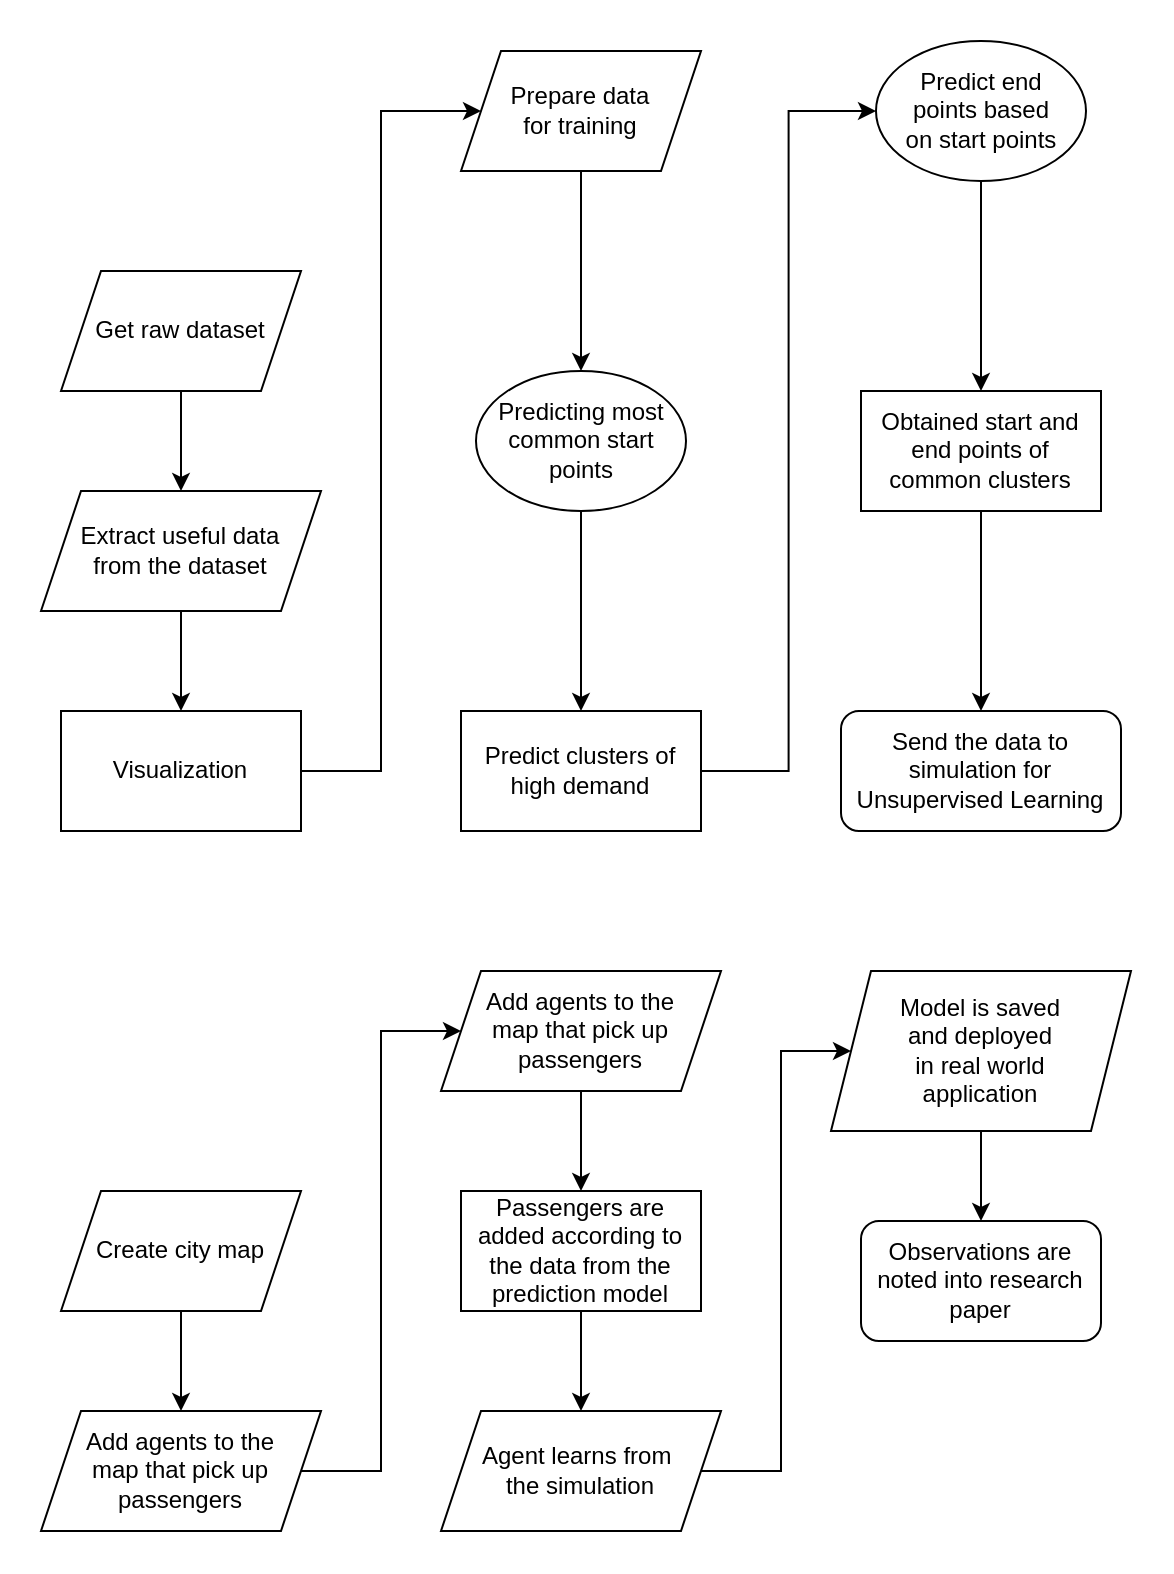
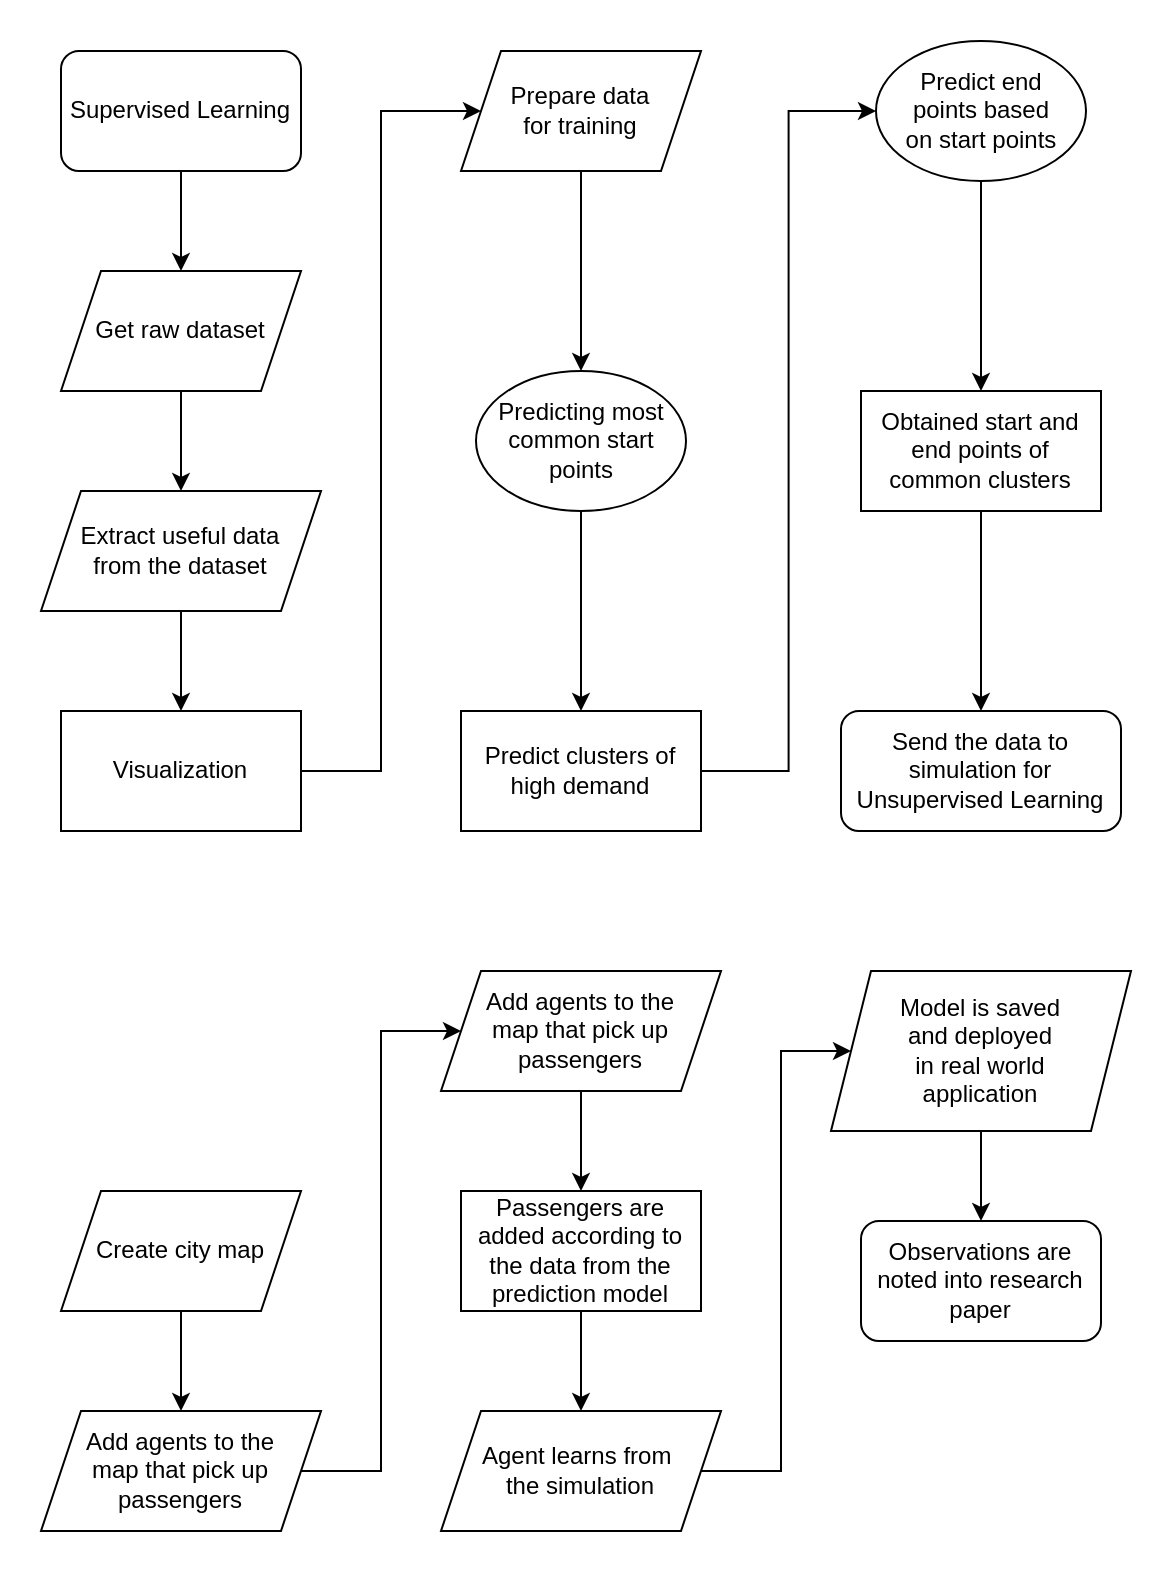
  <mxCell id="0" />
  <mxCell id="1" parent="0" />
  <mxCell id="2" value="" style="edgeStyle=orthogonalEdgeStyle;rounded=0;orthogonalLoop=1;jettySize=auto;html=1;" edge="1" parent="1" source="3" target="7"><mxGeometry relative="1" as="geometry" /></mxCell>
  <mxCell id="3" value="Get raw dataset" style="shape=parallelogram;perimeter=parallelogramPerimeter;whiteSpace=wrap;html=1;fixedSize=1;" vertex="1" parent="1"><mxGeometry x="30" y="135" width="120" height="60" as="geometry" /></mxCell>
+ <mxCell id="4" value="" style="edgeStyle=orthogonalEdgeStyle;rounded=0;orthogonalLoop=1;jettySize=auto;html=1;" edge="1" parent="1" source="5" target="3"><mxGeometry relative="1" as="geometry" /></mxCell>
+ <mxCell id="5" value="Supervised Learning" style="rounded=1;whiteSpace=wrap;html=1;" vertex="1" parent="1"><mxGeometry x="30" y="25" width="120" height="60" as="geometry" /></mxCell>
  <mxCell id="6" value="" style="edgeStyle=orthogonalEdgeStyle;rounded=0;orthogonalLoop=1;jettySize=auto;html=1;" edge="1" parent="1" source="7" target="9"><mxGeometry relative="1" as="geometry" /></mxCell>
  <mxCell id="7" value="Extract useful data&lt;div&gt;from the dataset&lt;/div&gt;" style="shape=parallelogram;perimeter=parallelogramPerimeter;whiteSpace=wrap;html=1;fixedSize=1;" vertex="1" parent="1"><mxGeometry x="20" y="245" width="140" height="60" as="geometry" /></mxCell>
  <mxCell id="8" value="" style="edgeStyle=orthogonalEdgeStyle;rounded=0;orthogonalLoop=1;jettySize=auto;html=1;entryX=0;entryY=0.5;entryDx=0;entryDy=0;" edge="1" parent="1" source="9" target="11"><mxGeometry relative="1" as="geometry"><Array as="points"><mxPoint x="190" y="385" /><mxPoint x="190" y="55" /></Array></mxGeometry></mxCell>
  <mxCell id="9" value="Visualization" style="rounded=0;whiteSpace=wrap;html=1;" vertex="1" parent="1"><mxGeometry x="30" y="355" width="120" height="60" as="geometry" /></mxCell>
  <mxCell id="10" value="" style="edgeStyle=orthogonalEdgeStyle;rounded=0;orthogonalLoop=1;jettySize=auto;html=1;" edge="1" parent="1" source="11" target="13"><mxGeometry relative="1" as="geometry" /></mxCell>
  <mxCell id="11" value="Prepare data&lt;div&gt;for training&lt;/div&gt;" style="shape=parallelogram;perimeter=parallelogramPerimeter;whiteSpace=wrap;html=1;fixedSize=1;rounded=0;" vertex="1" parent="1"><mxGeometry x="230" y="25" width="120" height="60" as="geometry" /></mxCell>
  <mxCell id="12" value="" style="edgeStyle=orthogonalEdgeStyle;rounded=0;orthogonalLoop=1;jettySize=auto;html=1;" edge="1" parent="1" source="13" target="15"><mxGeometry relative="1" as="geometry" /></mxCell>
  <mxCell id="13" value="Predicting most common start points" style="ellipse;whiteSpace=wrap;html=1;" vertex="1" parent="1"><mxGeometry x="237.5" y="185" width="105" height="70" as="geometry" /></mxCell>
  <mxCell id="14" value="" style="edgeStyle=orthogonalEdgeStyle;rounded=0;orthogonalLoop=1;jettySize=auto;html=1;entryX=0;entryY=0.5;entryDx=0;entryDy=0;" edge="1" parent="1" source="15" target="17"><mxGeometry relative="1" as="geometry" /></mxCell>
  <mxCell id="15" value="Predict clusters of high demand" style="rounded=0;whiteSpace=wrap;html=1;" vertex="1" parent="1"><mxGeometry x="230" y="355" width="120" height="60" as="geometry" /></mxCell>
  <mxCell id="16" value="" style="edgeStyle=orthogonalEdgeStyle;rounded=0;orthogonalLoop=1;jettySize=auto;html=1;" edge="1" parent="1" source="17" target="19"><mxGeometry relative="1" as="geometry" /></mxCell>
  <mxCell id="17" value="Predict end&lt;div&gt;points&amp;nbsp;&lt;span style=&quot;background-color: initial;&quot;&gt;based&lt;/span&gt;&lt;div&gt;on start&amp;nbsp;&lt;span style=&quot;background-color: initial;&quot;&gt;points&lt;/span&gt;&lt;/div&gt;&lt;/div&gt;" style="ellipse;whiteSpace=wrap;html=1;" vertex="1" parent="1"><mxGeometry x="437.5" y="20" width="105" height="70" as="geometry" /></mxCell>
  <mxCell id="18" value="" style="edgeStyle=orthogonalEdgeStyle;rounded=0;orthogonalLoop=1;jettySize=auto;html=1;" edge="1" parent="1" source="19" target="20"><mxGeometry relative="1" as="geometry" /></mxCell>
  <mxCell id="19" value="Obtained start and end points of common clusters" style="rounded=0;whiteSpace=wrap;html=1;" vertex="1" parent="1"><mxGeometry x="430" y="195" width="120" height="60" as="geometry" /></mxCell>
  <mxCell id="20" value="Send the data to simulation for Unsuper&lt;span style=&quot;background-color: initial;&quot;&gt;vised Learning&lt;/span&gt;" style="rounded=1;whiteSpace=wrap;html=1;" vertex="1" parent="1"><mxGeometry x="420" y="355" width="140" height="60" as="geometry" /></mxCell>
  <mxCell id="21" value="" style="edgeStyle=orthogonalEdgeStyle;rounded=0;orthogonalLoop=1;jettySize=auto;html=1;" edge="1" parent="1" source="22" target="24"><mxGeometry relative="1" as="geometry" /></mxCell>
  <mxCell id="22" value="Create city map" style="shape=parallelogram;perimeter=parallelogramPerimeter;whiteSpace=wrap;html=1;fixedSize=1;" vertex="1" parent="1"><mxGeometry x="30" y="595" width="120" height="60" as="geometry" /></mxCell>
  <mxCell id="23" value="" style="edgeStyle=orthogonalEdgeStyle;rounded=0;orthogonalLoop=1;jettySize=auto;html=1;entryX=0;entryY=0.5;entryDx=0;entryDy=0;" edge="1" parent="1" source="24" target="26"><mxGeometry relative="1" as="geometry"><Array as="points"><mxPoint x="190" y="735" /><mxPoint x="190" y="515" /></Array></mxGeometry></mxCell>
  <mxCell id="24" value="Add agents to the&lt;div&gt;map that pick up passengers&lt;/div&gt;" style="shape=parallelogram;perimeter=parallelogramPerimeter;whiteSpace=wrap;html=1;fixedSize=1;" vertex="1" parent="1"><mxGeometry x="20" y="705" width="140" height="60" as="geometry" /></mxCell>
  <mxCell id="25" value="" style="edgeStyle=orthogonalEdgeStyle;rounded=0;orthogonalLoop=1;jettySize=auto;html=1;" edge="1" parent="1" source="26" target="28"><mxGeometry relative="1" as="geometry" /></mxCell>
  <mxCell id="26" value="Add agents to the&lt;div&gt;map that pick up passengers&lt;/div&gt;" style="shape=parallelogram;perimeter=parallelogramPerimeter;whiteSpace=wrap;html=1;fixedSize=1;" vertex="1" parent="1"><mxGeometry x="220" y="485" width="140" height="60" as="geometry" /></mxCell>
  <mxCell id="27" value="" style="edgeStyle=orthogonalEdgeStyle;rounded=0;orthogonalLoop=1;jettySize=auto;html=1;" edge="1" parent="1" source="28" target="30"><mxGeometry relative="1" as="geometry" /></mxCell>
  <mxCell id="28" value="Passengers are added according to the data from the prediction model" style="rounded=0;whiteSpace=wrap;html=1;" vertex="1" parent="1"><mxGeometry x="230" y="595" width="120" height="60" as="geometry" /></mxCell>
  <mxCell id="29" style="edgeStyle=orthogonalEdgeStyle;rounded=0;orthogonalLoop=1;jettySize=auto;html=1;entryX=0;entryY=0.5;entryDx=0;entryDy=0;" edge="1" parent="1" source="30" target="32"><mxGeometry relative="1" as="geometry"><Array as="points"><mxPoint x="390" y="735" /><mxPoint x="390" y="525" /></Array></mxGeometry></mxCell>
  <mxCell id="30" value="Agent learns&amp;nbsp;&lt;span style=&quot;background-color: initial;&quot;&gt;from&amp;nbsp;&lt;/span&gt;&lt;div&gt;&lt;span style=&quot;background-color: initial;&quot;&gt;the simulation&lt;/span&gt;&lt;/div&gt;" style="shape=parallelogram;perimeter=parallelogramPerimeter;whiteSpace=wrap;html=1;fixedSize=1;" vertex="1" parent="1"><mxGeometry x="220" y="705" width="140" height="60" as="geometry" /></mxCell>
  <mxCell id="31" value="" style="edgeStyle=orthogonalEdgeStyle;rounded=0;orthogonalLoop=1;jettySize=auto;html=1;" edge="1" parent="1" source="32" target="33"><mxGeometry relative="1" as="geometry" /></mxCell>
  <mxCell id="32" value="Model is saved&lt;div&gt;and deployed&lt;/div&gt;&lt;div&gt;in real world&lt;/div&gt;&lt;div&gt;application&lt;/div&gt;" style="shape=parallelogram;perimeter=parallelogramPerimeter;whiteSpace=wrap;html=1;fixedSize=1;" vertex="1" parent="1"><mxGeometry x="415" y="485" width="150" height="80" as="geometry" /></mxCell>
  <mxCell id="33" value="Observations are noted into research paper" style="rounded=1;whiteSpace=wrap;html=1;" vertex="1" parent="1"><mxGeometry x="430" y="610" width="120" height="60" as="geometry" /></mxCell>
